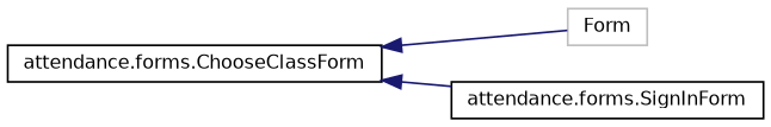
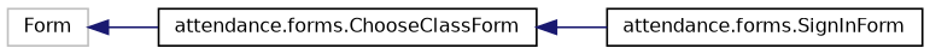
  digraph {
    rankdir=LR
    node [color=black fillcolor=white fontname=Helvetica fontsize=10 shape=record style=filled]
    edge [color=midnightblue dir=back fontname=Helvetica fontsize=10 labelfontname=Helvetica labelfontsize=10 style=solid]
    n1 [color=grey75 height=0.2 label=Form width=0.4]
    n2 [height=0.2 label="attendance.forms.ChooseClassForm" width=0.4]
    n3 [height=0.2 label="attendance.forms.SignInForm" width=0.4]
-   n2 -> n1
+   n1 -> n2
    n2 -> n3
  }
